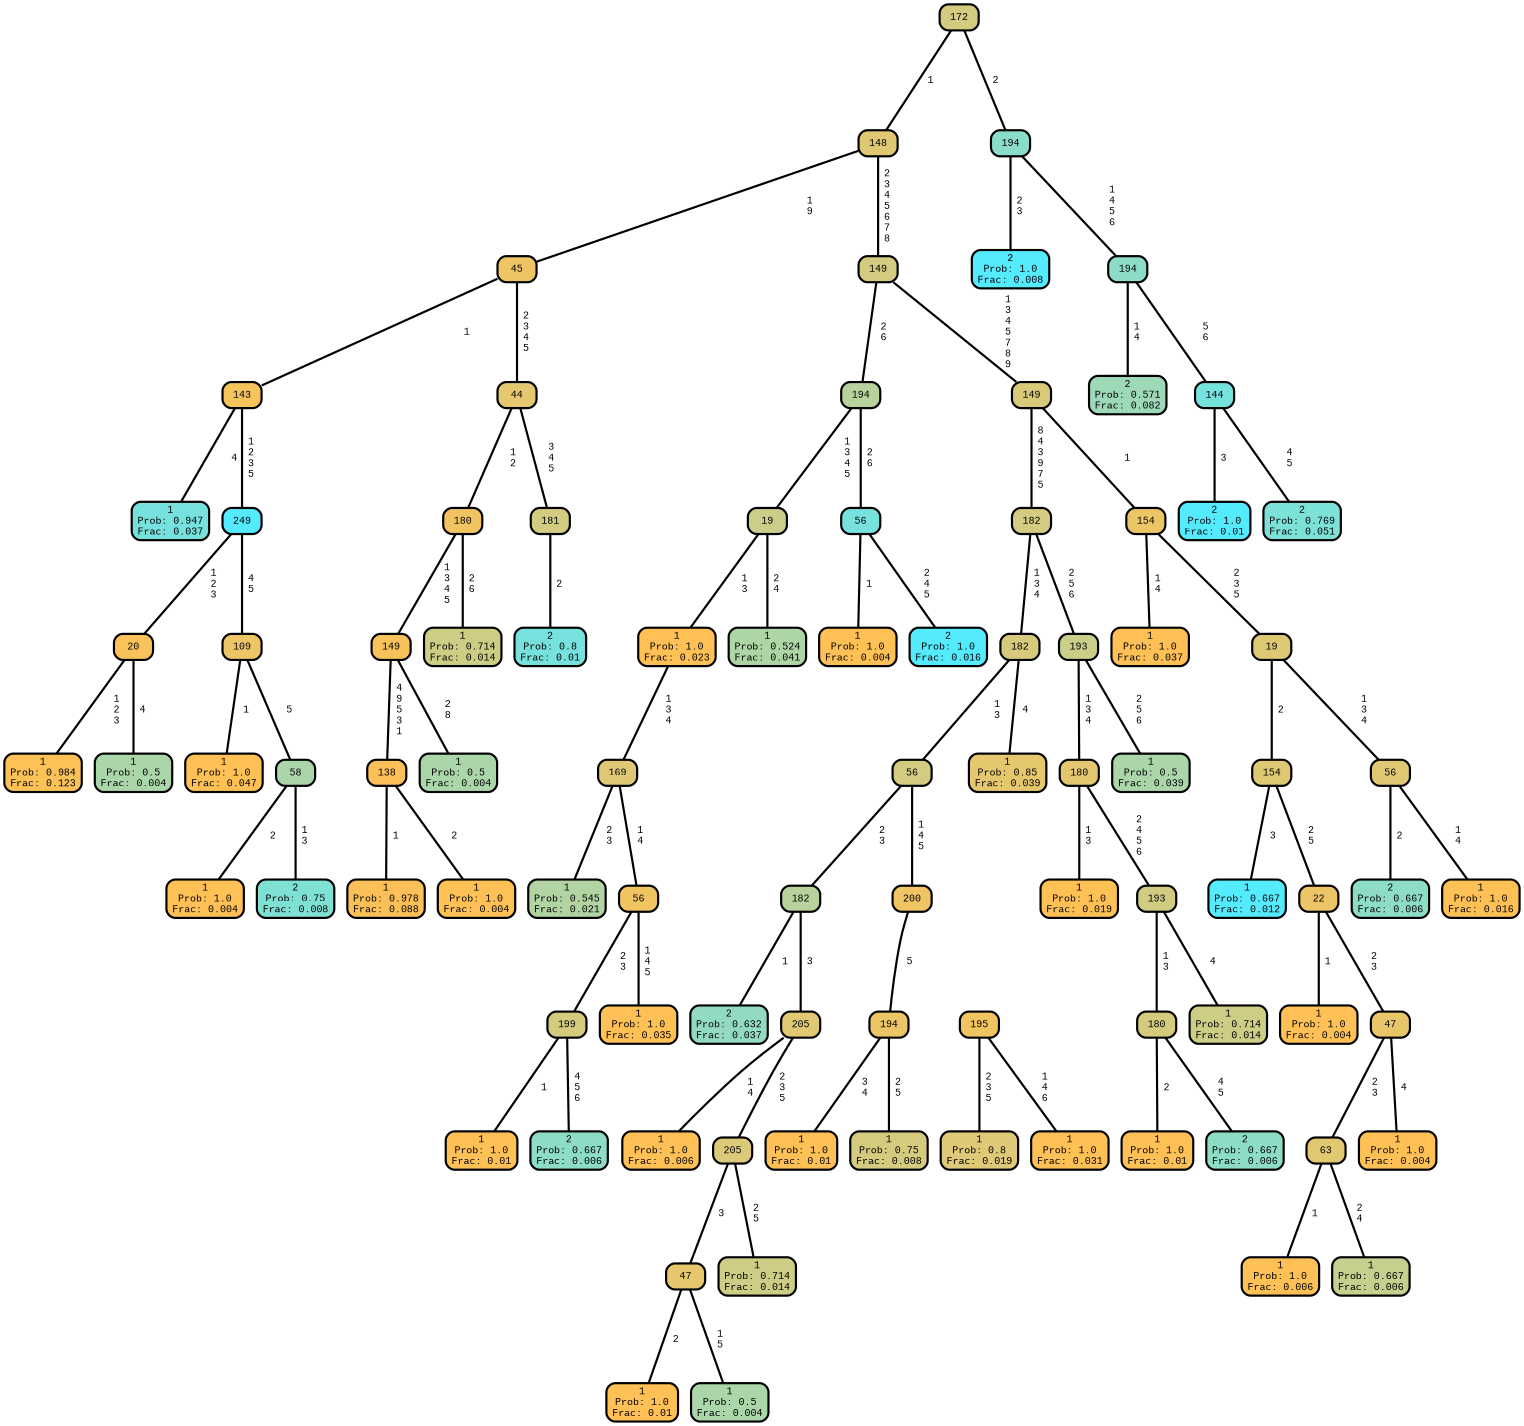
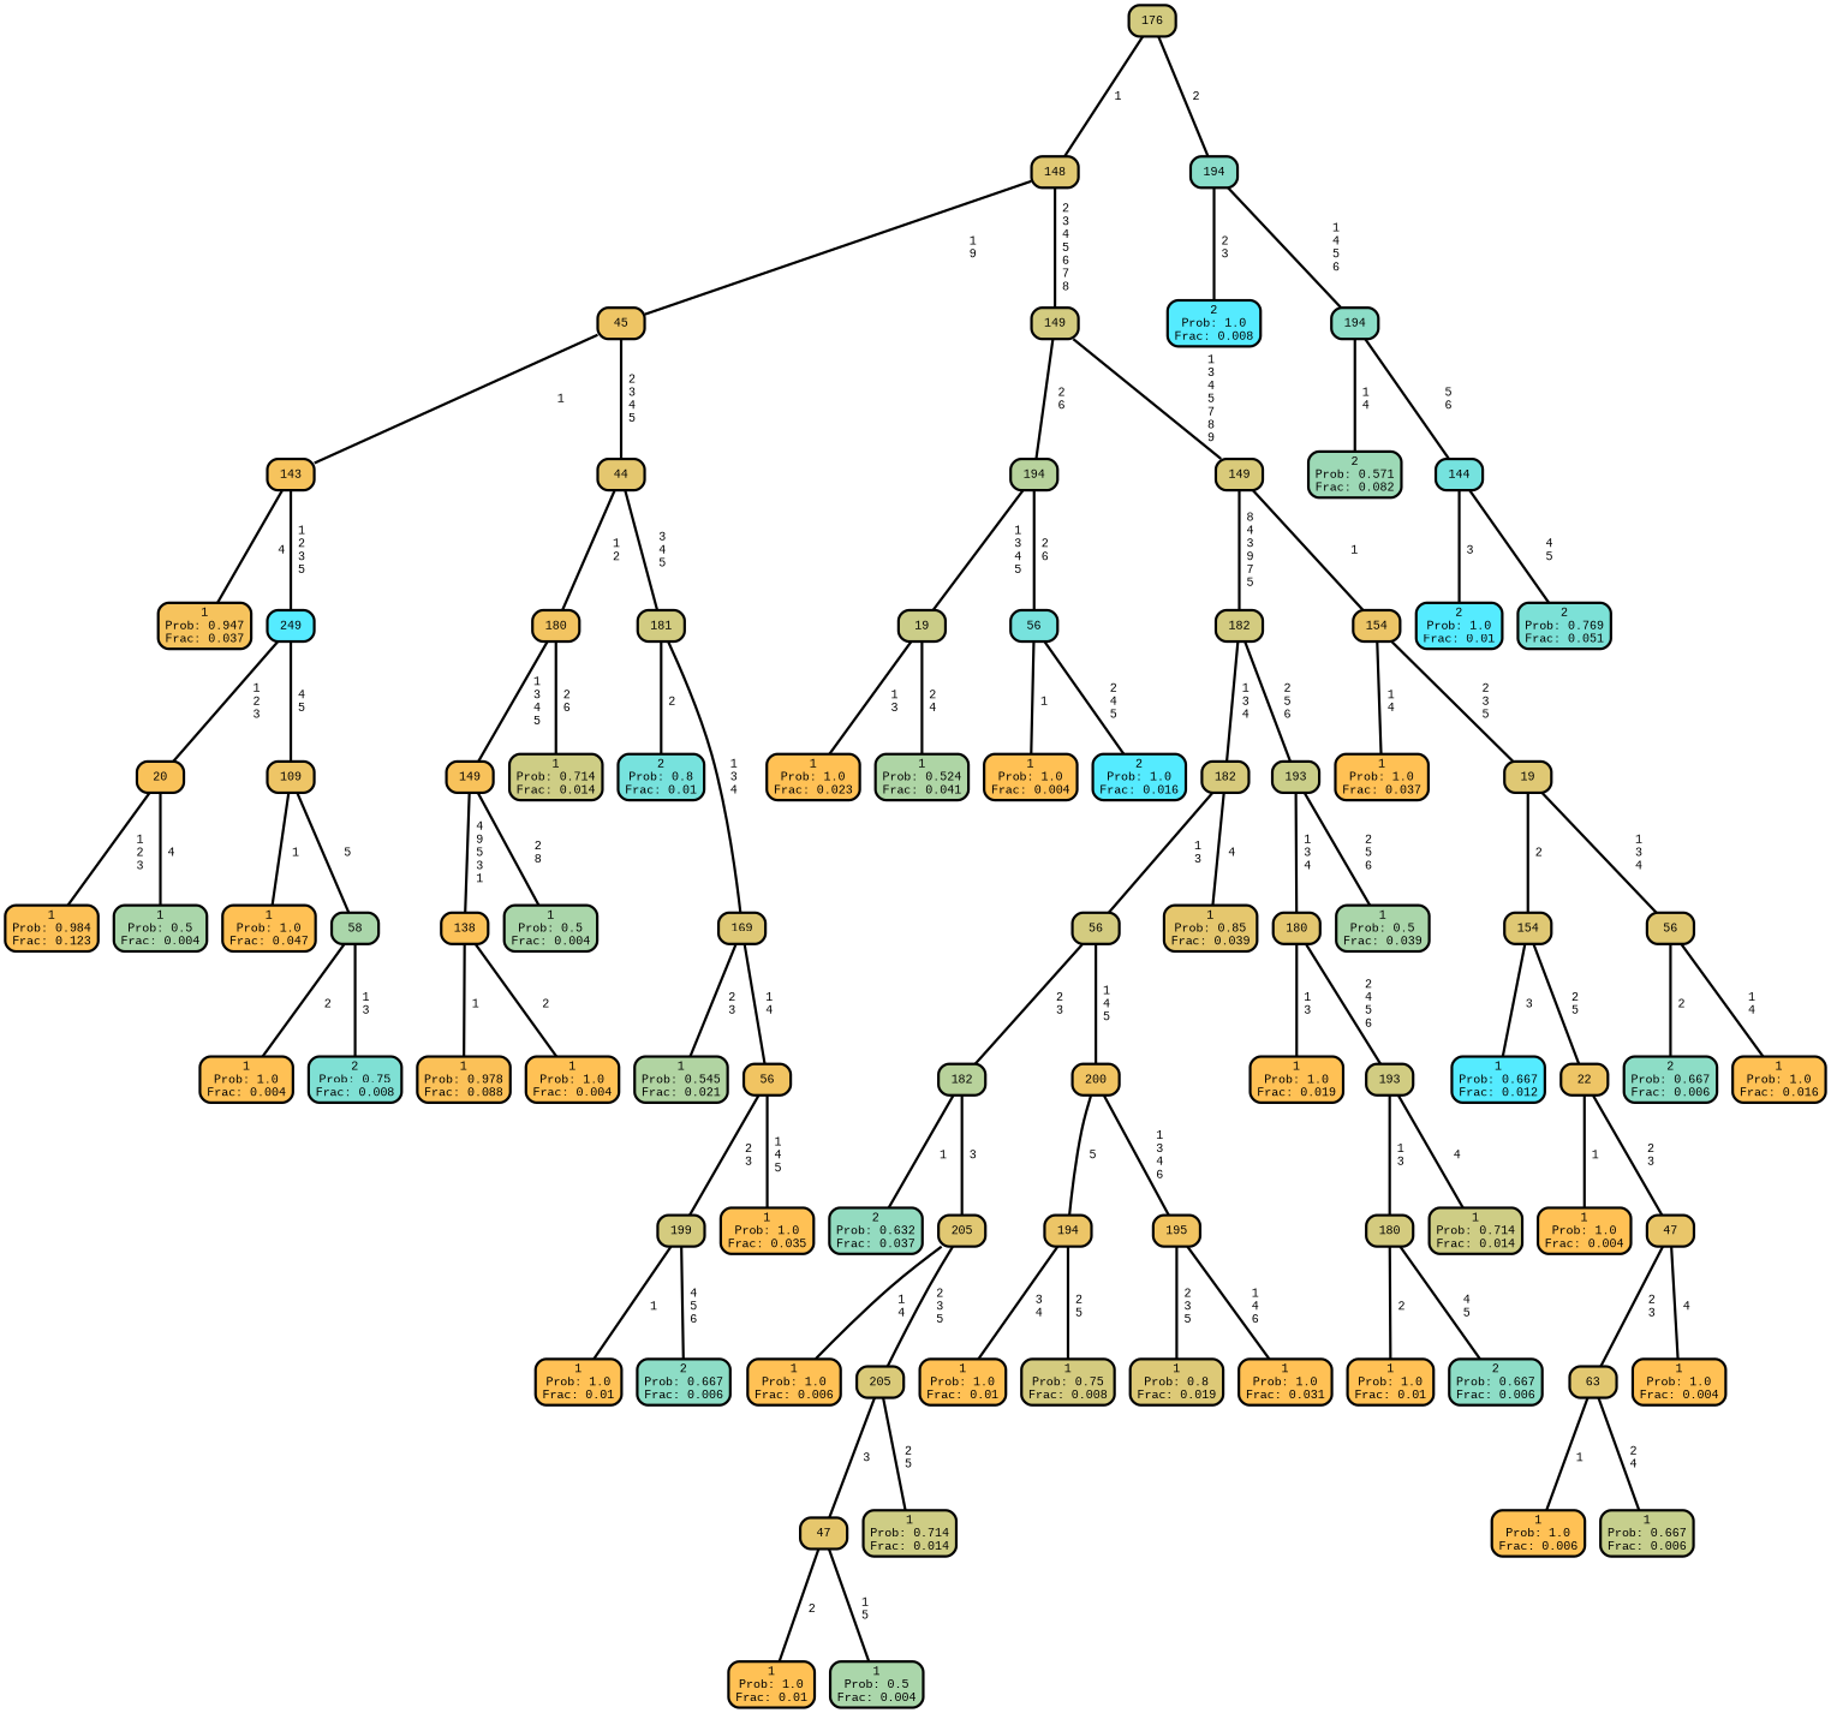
  graph {
    fontname="Liberation Mono"
    ranksep="0 equally"
    splines=straight
    node [color=black fillcolor="#ffc155" fontcolor=black fontname="Liberation Mono" penwidth=3 shape=box style="filled, rounded"]
    edge [color=black fontname="Liberation Mono" penwidth=3]
-   n1 [fillcolor="#77e2dd" label="1\nProb: 0.947\nFrac: 0.037"]
+   n1 [fillcolor="#f6c35d" label="1\nProb: 0.947\nFrac: 0.037"]
    n2 [fillcolor="#f6c35d" label=143]
    n3 [fillcolor="#55ebff" label=249]
    n4 [fillcolor="#f9c25a" label=20]
    n5 [fillcolor="#eec566" label=109]
    n6 [fillcolor="#fcc157" label="1\nProb: 0.984\nFrac: 0.123"]
    n7 [fillcolor="#aad6aa" label="1\nProb: 0.5\nFrac: 0.004"]
    n8 [label="1\nProb: 1.0\nFrac: 0.047"]
    n9 [fillcolor="#aad6aa" label=58]
    n10 [label="1\nProb: 1.0\nFrac: 0.004"]
    n11 [fillcolor="#7fe0d4" label="2\nProb: 0.75\nFrac: 0.008"]
    n12 [fillcolor="#eec565" label=45]
    n13 [fillcolor="#e4c76f" label=44]
    n14 [fillcolor="#f2c461" label=180]
    n15 [fillcolor="#d2cc81" label=181]
    n16 [fillcolor="#fbc158" label="1\nProb: 0.978\nFrac: 0.088"]
    n17 [fillcolor="#fbc158" label=138]
    n18 [label="1\nProb: 1.0\nFrac: 0.004"]
    n19 [fillcolor="#f8c25b" label=149]
    n20 [fillcolor="#aad6aa" label="1\nProb: 0.5\nFrac: 0.004"]
    n21 [fillcolor="#cecd85" label="1\nProb: 0.714\nFrac: 0.014"]
    n22 [fillcolor="#77e2dd" label="2\nProb: 0.8\nFrac: 0.01"]
    n23 [fillcolor="#dec875" label=169]
    n24 [fillcolor="#b1d4a2" label="1\nProb: 0.545\nFrac: 0.021"]
    n25 [fillcolor="#f1c462" label=56]
    n26 [fillcolor="#d4cb7f" label=199]
    n27 [label="1\nProb: 1.0\nFrac: 0.035"]
    n28 [label="1\nProb: 1.0\nFrac: 0.01"]
    n29 [fillcolor="#8dddc6" label="2\nProb: 0.667\nFrac: 0.006"]
    n30 [fillcolor="#e0c873" label=148]
    n31 [fillcolor="#d3cb80" label=149]
    n32 [fillcolor="#b7d29c" label=194]
    n33 [fillcolor="#d9ca7a" label=149]
    n34 [label="1\nProb: 1.0\nFrac: 0.023"]
    n35 [fillcolor="#cbcd88" label=19]
    n36 [fillcolor="#aed5a5" label="1\nProb: 0.524\nFrac: 0.041"]
    n37 [fillcolor="#77e2dd" label=56]
    n38 [label="1\nProb: 1.0\nFrac: 0.004"]
    n39 [fillcolor="#55ebff" label="2\nProb: 1.0\nFrac: 0.016"]
    n40 [fillcolor="#d3cb80" label=182]
    n41 [fillcolor="#ecc567" label=154]
    n42 [fillcolor="#93dbc0" label="2\nProb: 0.632\nFrac: 0.037"]
    n43 [fillcolor="#b8d29b" label=182]
    n44 [fillcolor="#e1c873" label=205]
    n45 [label="1\nProb: 1.0\nFrac: 0.006"]
    n46 [fillcolor="#daca79" label=205]
    n47 [fillcolor="#e6c76d" label=47]
    n48 [fillcolor="#cecd85" label="1\nProb: 0.714\nFrac: 0.014"]
    n49 [label="1\nProb: 1.0\nFrac: 0.01"]
    n50 [fillcolor="#aad6aa" label="1\nProb: 0.5\nFrac: 0.004"]
    n51 [fillcolor="#d3cb80" label=56]
    n52 [fillcolor="#f0c463" label=200]
    n53 [fillcolor="#ecc567" label=194]
    n54 [fillcolor="#f1c462" label=195]
    n55 [label="1\nProb: 1.0\nFrac: 0.01"]
    n56 [fillcolor="#d4cb7f" label="1\nProb: 0.75\nFrac: 0.008"]
    n57 [fillcolor="#ddc977" label="1\nProb: 0.8\nFrac: 0.019"]
    n58 [label="1\nProb: 1.0\nFrac: 0.031"]
    n59 [fillcolor="#d7ca7c" label=182]
    n60 [fillcolor="#e5c76e" label="1\nProb: 0.85\nFrac: 0.039"]
    n61 [fillcolor="#cace89" label=193]
    n62 [fillcolor="#e3c770" label=180]
    n63 [fillcolor="#aad6aa" label="1\nProb: 0.5\nFrac: 0.039"]
    n64 [label="1\nProb: 1.0\nFrac: 0.019"]
    n65 [fillcolor="#d1cc82" label=193]
    n66 [fillcolor="#d4cb7f" label=180]
    n67 [fillcolor="#cecd85" label="1\nProb: 0.714\nFrac: 0.014"]
    n68 [label="1\nProb: 1.0\nFrac: 0.01"]
    n69 [fillcolor="#8dddc6" label="2\nProb: 0.667\nFrac: 0.006"]
    n70 [label="1\nProb: 1.0\nFrac: 0.037"]
    n71 [fillcolor="#dfc874" label=19]
    n72 [fillcolor="#dfc874" label=154]
    n73 [fillcolor="#e0c873" label=56]
    n74 [fillcolor="#55ebff" label="1\nProb: 0.667\nFrac: 0.012"]
    n75 [fillcolor="#eec566" label=22]
    n76 [label="1\nProb: 1.0\nFrac: 0.004"]
    n77 [fillcolor="#e9c66a" label=47]
    n78 [fillcolor="#e2c871" label=63]
    n79 [label="1\nProb: 1.0\nFrac: 0.004"]
    n80 [label="1\nProb: 1.0\nFrac: 0.006"]
    n81 [fillcolor="#c6cf8d" label="1\nProb: 0.667\nFrac: 0.006"]
    n82 [fillcolor="#8dddc6" label="2\nProb: 0.667\nFrac: 0.006"]
    n83 [label="1\nProb: 1.0\nFrac: 0.016"]
-   n84 [fillcolor="#d3cb80" label=172]
+   n84 [fillcolor="#d3cb80" label=176]
    n85 [fillcolor="#89ddca" label=194]
    n86 [fillcolor="#55ebff" label="2\nProb: 1.0\nFrac: 0.008"]
    n87 [fillcolor="#8cddc7" label=194]
    n88 [fillcolor="#9dd9b6" label="2\nProb: 0.571\nFrac: 0.082"]
    n89 [fillcolor="#75e2de" label=144]
    n90 [fillcolor="#55ebff" label="2\nProb: 1.0\nFrac: 0.01"]
    n91 [fillcolor="#7ce1d7" label="2\nProb: 0.769\nFrac: 0.051"]
    subgraph sub_1 {
      rank=same
    }
    n2 -- n1 [label=" 4"]
    n2 -- n3 [label=" 1\n 2\n 3\n 5"]
    n3 -- n4 [label=" 1\n 2\n 3"]
    n3 -- n5 [label=" 4\n 5"]
    n4 -- n6 [label=" 1\n 2\n 3"]
    n4 -- n7 [label=" 4"]
    n5 -- n8 [label=" 1"]
    n5 -- n9 [label=" 5"]
    n9 -- n10 [label=" 2"]
    n9 -- n11 [label=" 1\n 3"]
    n12 -- n2 [label=" 1"]
    n12 -- n13 [label=" 2\n 3\n 4\n 5"]
    n13 -- n14 [label=" 1\n 2"]
    n13 -- n15 [label=" 3\n 4\n 5"]
    n14 -- n19 [label=" 1\n 3\n 4\n 5"]
    n14 -- n21 [label=" 2\n 6"]
    n15 -- n22 [label=" 2"]
-   n34 -- n23 [label=" 1\n 3\n 4"]
+   n15 -- n23 [label=" 1\n 3\n 4"]
    n17 -- n16 [label=" 1"]
    n17 -- n18 [label=" 2"]
    n19 -- n17 [label=" 4\n 9\n 5\n 3\n 1"]
    n19 -- n20 [label=" 2\n 8"]
    n23 -- n24 [label=" 2\n 3"]
    n23 -- n25 [label=" 1\n 4"]
    n25 -- n26 [label=" 2\n 3"]
    n25 -- n27 [label=" 1\n 4\n 5"]
    n26 -- n28 [label=" 1"]
    n26 -- n29 [label=" 4\n 5\n 6"]
    n30 -- n12 [label=" 1\n 9"]
    n30 -- n31 [label=" 2\n 3\n 4\n 5\n 6\n 7\n 8"]
    n31 -- n32 [label=" 2\n 6"]
    n31 -- n33 [label=" 1\n 3\n 4\n 5\n 7\n 8\n 9"]
    n32 -- n35 [label=" 1\n 3\n 4\n 5"]
    n32 -- n37 [label=" 2\n 6"]
    n33 -- n40 [label=" 8\n 4\n 3\n 9\n 7\n 5"]
    n33 -- n41 [label=" 1"]
    n35 -- n34 [label=" 1\n 3"]
    n35 -- n36 [label=" 2\n 4"]
    n37 -- n38 [label=" 1"]
    n37 -- n39 [label=" 2\n 4\n 5"]
    n40 -- n59 [label=" 1\n 3\n 4"]
    n40 -- n61 [label=" 2\n 5\n 6"]
    n41 -- n70 [label=" 1\n 4"]
    n41 -- n71 [label=" 2\n 3\n 5"]
    n43 -- n42 [label=" 1"]
    n43 -- n44 [label=" 3"]
    n44 -- n45 [label=" 1\n 4"]
    n44 -- n46 [label=" 2\n 3\n 5"]
    n46 -- n47 [label=" 3"]
    n46 -- n48 [label=" 2\n 5"]
    n47 -- n49 [label=" 2"]
    n47 -- n50 [label=" 1\n 5"]
    n51 -- n43 [label=" 2\n 3"]
    n51 -- n52 [label=" 1\n 4\n 5"]
    n52 -- n53 [label=" 5"]
+   n52 -- n54 [label=" 1\n 3\n 4\n 6"]
    n53 -- n55 [label=" 3\n 4"]
    n53 -- n56 [label=" 2\n 5"]
    n54 -- n57 [label=" 2\n 3\n 5"]
    n54 -- n58 [label=" 1\n 4\n 6"]
    n59 -- n51 [label=" 1\n 3"]
    n59 -- n60 [label=" 4"]
    n61 -- n62 [label=" 1\n 3\n 4"]
    n61 -- n63 [label=" 2\n 5\n 6"]
    n62 -- n64 [label=" 1\n 3"]
    n62 -- n65 [label=" 2\n 4\n 5\n 6"]
    n65 -- n66 [label=" 1\n 3"]
    n65 -- n67 [label=" 4"]
    n66 -- n68 [label=" 2"]
    n66 -- n69 [label=" 4\n 5"]
    n71 -- n72 [label=" 2"]
    n71 -- n73 [label=" 1\n 3\n 4"]
    n72 -- n74 [label=" 3"]
    n72 -- n75 [label=" 2\n 5"]
    n73 -- n82 [label=" 2"]
    n73 -- n83 [label=" 1\n 4"]
    n75 -- n76 [label=" 1"]
    n75 -- n77 [label=" 2\n 3"]
    n77 -- n78 [label=" 2\n 3"]
    n77 -- n79 [label=" 4"]
    n78 -- n80 [label=" 1"]
    n78 -- n81 [label=" 2\n 4"]
    n84 -- n30 [label=" 1"]
    n84 -- n85 [label=" 2"]
    n85 -- n86 [label=" 2\n 3"]
    n85 -- n87 [label=" 1\n 4\n 5\n 6"]
    n87 -- n88 [label=" 1\n 4"]
    n87 -- n89 [label=" 5\n 6"]
    n89 -- n90 [label=" 3"]
    n89 -- n91 [label=" 4\n 5"]
  }
